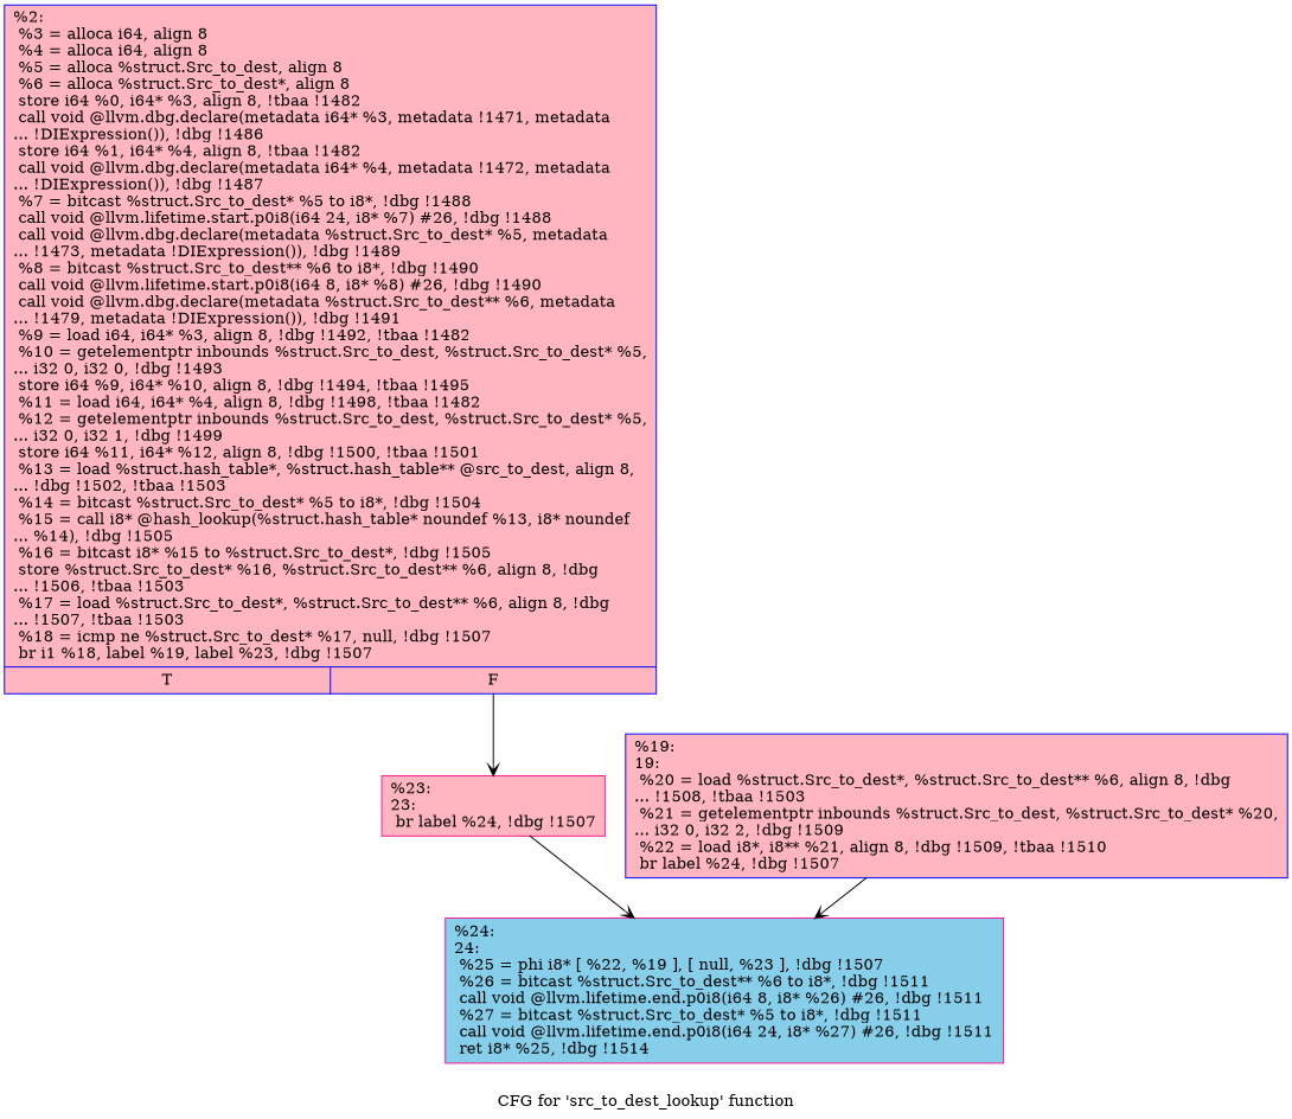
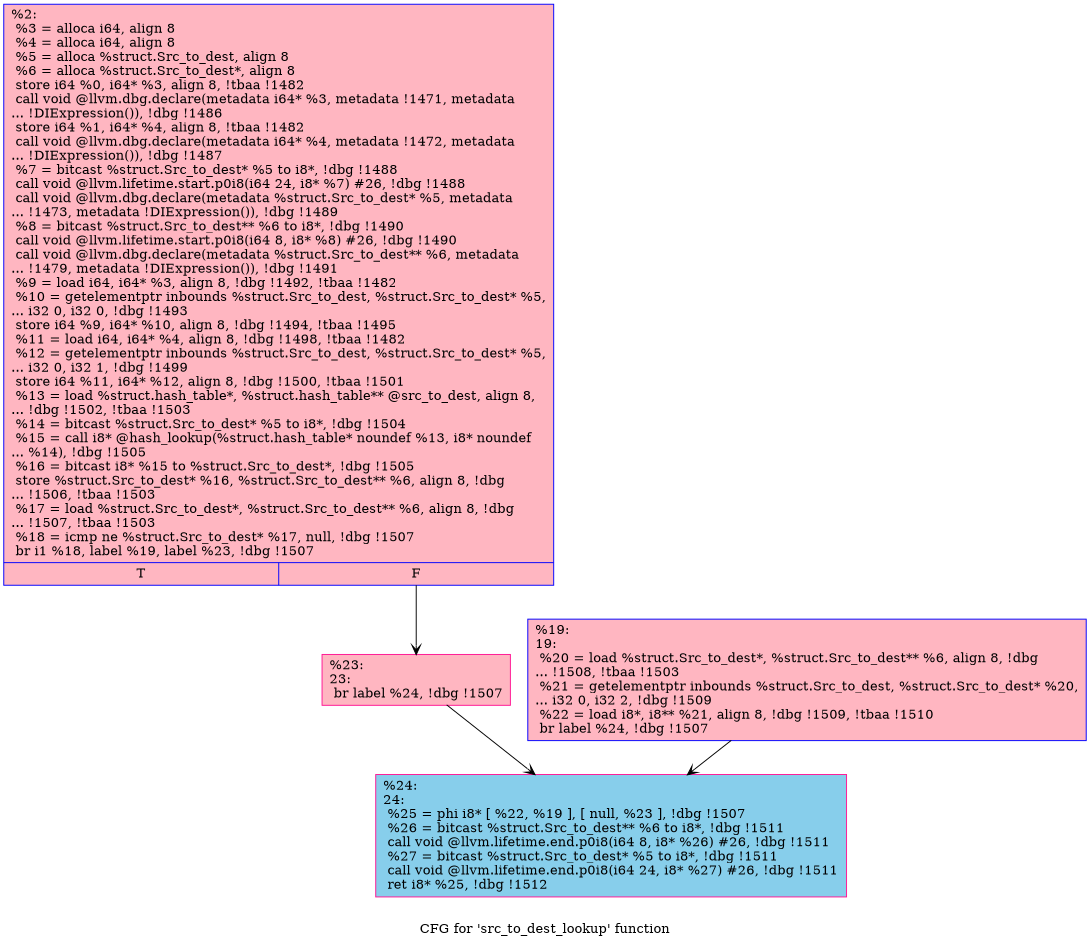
  digraph {
    label="CFG for 'src_to_dest_lookup' function"
    node [color=blue fillcolor=lightpink shape=record style=filled]
    edge [arrowhead=vee]
    n1 [label="{%2:\l  %3 = alloca i64, align 8\l  %4 = alloca i64, align 8\l  %5 = alloca %struct.Src_to_dest, align 8\l  %6 = alloca %struct.Src_to_dest*, align 8\l  store i64 %0, i64* %3, align 8, !tbaa !1482\l  call void @llvm.dbg.declare(metadata i64* %3, metadata !1471, metadata\l... !DIExpression()), !dbg !1486\l  store i64 %1, i64* %4, align 8, !tbaa !1482\l  call void @llvm.dbg.declare(metadata i64* %4, metadata !1472, metadata\l... !DIExpression()), !dbg !1487\l  %7 = bitcast %struct.Src_to_dest* %5 to i8*, !dbg !1488\l  call void @llvm.lifetime.start.p0i8(i64 24, i8* %7) #26, !dbg !1488\l  call void @llvm.dbg.declare(metadata %struct.Src_to_dest* %5, metadata\l... !1473, metadata !DIExpression()), !dbg !1489\l  %8 = bitcast %struct.Src_to_dest** %6 to i8*, !dbg !1490\l  call void @llvm.lifetime.start.p0i8(i64 8, i8* %8) #26, !dbg !1490\l  call void @llvm.dbg.declare(metadata %struct.Src_to_dest** %6, metadata\l... !1479, metadata !DIExpression()), !dbg !1491\l  %9 = load i64, i64* %3, align 8, !dbg !1492, !tbaa !1482\l  %10 = getelementptr inbounds %struct.Src_to_dest, %struct.Src_to_dest* %5,\l... i32 0, i32 0, !dbg !1493\l  store i64 %9, i64* %10, align 8, !dbg !1494, !tbaa !1495\l  %11 = load i64, i64* %4, align 8, !dbg !1498, !tbaa !1482\l  %12 = getelementptr inbounds %struct.Src_to_dest, %struct.Src_to_dest* %5,\l... i32 0, i32 1, !dbg !1499\l  store i64 %11, i64* %12, align 8, !dbg !1500, !tbaa !1501\l  %13 = load %struct.hash_table*, %struct.hash_table** @src_to_dest, align 8,\l... !dbg !1502, !tbaa !1503\l  %14 = bitcast %struct.Src_to_dest* %5 to i8*, !dbg !1504\l  %15 = call i8* @hash_lookup(%struct.hash_table* noundef %13, i8* noundef\l... %14), !dbg !1505\l  %16 = bitcast i8* %15 to %struct.Src_to_dest*, !dbg !1505\l  store %struct.Src_to_dest* %16, %struct.Src_to_dest** %6, align 8, !dbg\l... !1506, !tbaa !1503\l  %17 = load %struct.Src_to_dest*, %struct.Src_to_dest** %6, align 8, !dbg\l... !1507, !tbaa !1503\l  %18 = icmp ne %struct.Src_to_dest* %17, null, !dbg !1507\l  br i1 %18, label %19, label %23, !dbg !1507\l|{<s0>T|<s1>F}}"]
    n2 [color=deeppink label="{%23:\l23:                                               \l  br label %24, !dbg !1507\l}"]
    n3 [label="{%19:\l19:                                               \l  %20 = load %struct.Src_to_dest*, %struct.Src_to_dest** %6, align 8, !dbg\l... !1508, !tbaa !1503\l  %21 = getelementptr inbounds %struct.Src_to_dest, %struct.Src_to_dest* %20,\l... i32 0, i32 2, !dbg !1509\l  %22 = load i8*, i8** %21, align 8, !dbg !1509, !tbaa !1510\l  br label %24, !dbg !1507\l}"]
-   n4 [color=deeppink fillcolor=skyblue label="{%24:\l24:                                               \l  %25 = phi i8* [ %22, %19 ], [ null, %23 ], !dbg !1507\l  %26 = bitcast %struct.Src_to_dest** %6 to i8*, !dbg !1511\l  call void @llvm.lifetime.end.p0i8(i64 8, i8* %26) #26, !dbg !1511\l  %27 = bitcast %struct.Src_to_dest* %5 to i8*, !dbg !1511\l  call void @llvm.lifetime.end.p0i8(i64 24, i8* %27) #26, !dbg !1511\l  ret i8* %25, !dbg !1514\l}"]
+   n4 [color=deeppink fillcolor=skyblue label="{%24:\l24:                                               \l  %25 = phi i8* [ %22, %19 ], [ null, %23 ], !dbg !1507\l  %26 = bitcast %struct.Src_to_dest** %6 to i8*, !dbg !1511\l  call void @llvm.lifetime.end.p0i8(i64 8, i8* %26) #26, !dbg !1511\l  %27 = bitcast %struct.Src_to_dest* %5 to i8*, !dbg !1511\l  call void @llvm.lifetime.end.p0i8(i64 24, i8* %27) #26, !dbg !1511\l  ret i8* %25, !dbg !1512\l}"]
    n1 -> n2 [tailport=s1]
    n2 -> n4
    n3 -> n4
  }
